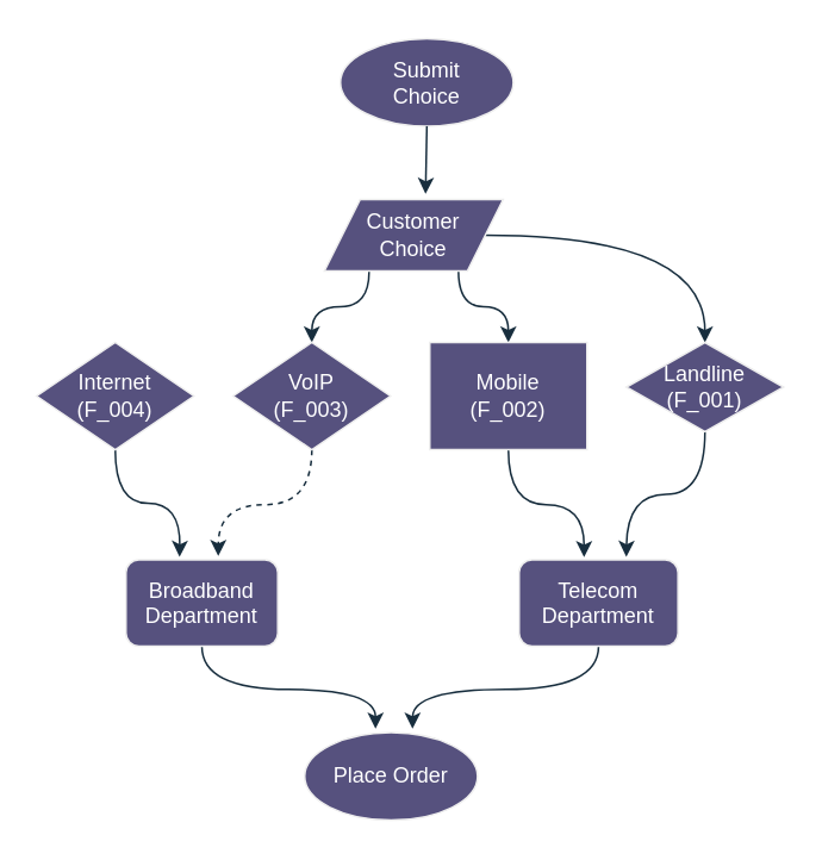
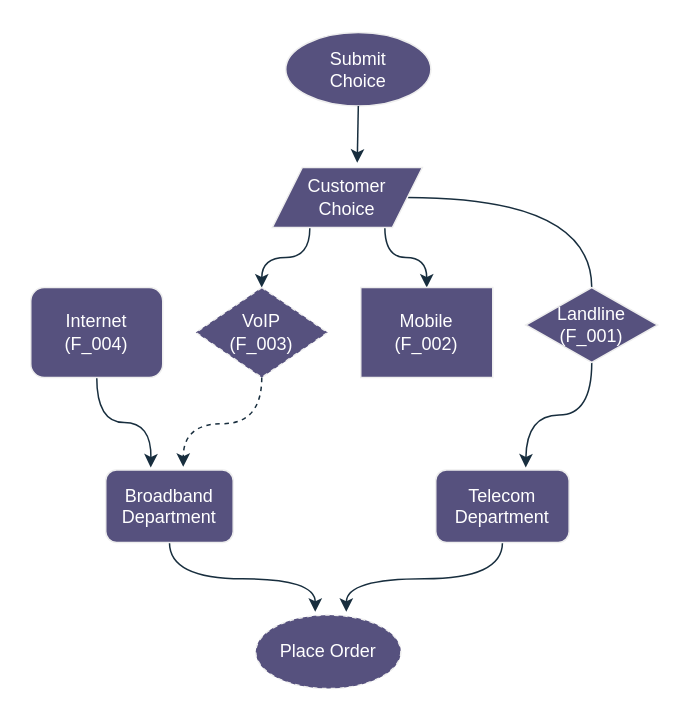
  <mxCell id="0" />
  <mxCell id="1" style="background=red;" parent="0" />
  <mxCell id="2" value="Submit&lt;br&gt;Choice" style="ellipse;whiteSpace=wrap;html=1;strokeColor=#EEEEEE;fontColor=#FFFFFF;fillColor=#56517E;" vertex="1" parent="1"><mxGeometry x="190.005" y="20.997" width="96.75" height="49.026" as="geometry" /></mxCell>
  <mxCell id="3" style="edgeStyle=orthogonalEdgeStyle;rounded=0;orthogonalLoop=1;jettySize=auto;html=1;exitX=0.25;exitY=1;exitDx=0;exitDy=0;entryX=0.5;entryY=0;entryDx=0;entryDy=0;strokeColor=#182E3E;curved=1;" edge="1" parent="1" source="6" target="14"><mxGeometry relative="1" as="geometry" /></mxCell>
  <mxCell id="4" style="edgeStyle=orthogonalEdgeStyle;rounded=0;orthogonalLoop=1;jettySize=auto;html=1;exitX=0.75;exitY=1;exitDx=0;exitDy=0;entryX=0.5;entryY=0;entryDx=0;entryDy=0;strokeColor=#182E3E;curved=1;" edge="1" parent="1" source="6" target="8"><mxGeometry relative="1" as="geometry" /></mxCell>
- <mxCell id="5" style="edgeStyle=orthogonalEdgeStyle;rounded=0;orthogonalLoop=1;jettySize=auto;html=1;exitX=1;exitY=0.5;exitDx=0;exitDy=0;entryX=0.5;entryY=0;entryDx=0;entryDy=0;strokeColor=#182E3E;curved=1;" edge="1" parent="1" source="6" target="10"><mxGeometry relative="1" as="geometry" /></mxCell>
+ <mxCell id="5" style="edgeStyle=orthogonalEdgeStyle;rounded=0;orthogonalLoop=1;jettySize=auto;html=1;exitX=1;exitY=0.5;exitDx=0;exitDy=0;entryX=0.5;entryY=0;entryDx=0;entryDy=0;strokeColor=#182E3E;curved=1;endArrow=none;" edge="1" parent="1" source="6" target="10"><mxGeometry relative="1" as="geometry" /></mxCell>
  <mxCell id="6" value="Customer&lt;br&gt;Choice" style="shape=parallelogram;perimeter=parallelogramPerimeter;whiteSpace=wrap;html=1;fixedSize=1;strokeColor=#EEEEEE;fontColor=#FFFFFF;fillColor=#56517E;" vertex="1" parent="1"><mxGeometry x="181.06" y="111" width="100" height="40" as="geometry" /></mxCell>
- <mxCell id="7" style="edgeStyle=orthogonalEdgeStyle;rounded=0;orthogonalLoop=1;jettySize=auto;html=1;exitX=0.5;exitY=1;exitDx=0;exitDy=0;entryX=0.409;entryY=-0.03;entryDx=0;entryDy=0;entryPerimeter=0;strokeColor=#182E3E;curved=1;" edge="1" parent="1" source="8" target="18"><mxGeometry relative="1" as="geometry" /></mxCell>
  <mxCell id="8" value="&lt;div&gt;Mobile&lt;/div&gt;&lt;div&gt;(F_002)&lt;/div&gt;" style="whiteSpace=wrap;html=1;strokeColor=#EEEEEE;fontColor=#FFFFFF;fillColor=#56517E;rounded=0;" vertex="1" parent="1"><mxGeometry x="240" y="191" width="88" height="60" as="geometry" /></mxCell>
  <mxCell id="9" style="edgeStyle=orthogonalEdgeStyle;rounded=0;orthogonalLoop=1;jettySize=auto;html=1;strokeColor=#182E3E;curved=1;" edge="1" parent="1" source="10"><mxGeometry relative="1" as="geometry"><mxPoint x="350" y="311" as="targetPoint" /></mxGeometry></mxCell>
  <mxCell id="10" value="&lt;div&gt;Landline&lt;/div&gt;&lt;div&gt;(F_001)&lt;/div&gt;" style="rhombus;whiteSpace=wrap;html=1;strokeColor=#EEEEEE;fontColor=#FFFFFF;fillColor=#56517E;" vertex="1" parent="1"><mxGeometry x="350" y="191" width="88" height="50" as="geometry" /></mxCell>
  <mxCell id="11" style="rounded=0;orthogonalLoop=1;jettySize=auto;html=1;exitX=0.5;exitY=1;exitDx=0;exitDy=0;strokeColor=#182E3E;edgeStyle=orthogonalEdgeStyle;curved=1;" edge="1" parent="1" source="12"><mxGeometry relative="1" as="geometry"><mxPoint x="100" y="311" as="targetPoint" /></mxGeometry></mxCell>
- <mxCell id="12" value="&lt;div&gt;Internet&lt;/div&gt;&lt;div&gt;(F_004)&lt;/div&gt;" style="rhombus;whiteSpace=wrap;html=1;strokeColor=#EEEEEE;fontColor=#FFFFFF;fillColor=#56517E;" vertex="1" parent="1"><mxGeometry x="20" y="191" width="88" height="60" as="geometry" /></mxCell>
+ <mxCell id="12" value="&lt;div&gt;Internet&lt;/div&gt;&lt;div&gt;(F_004)&lt;/div&gt;" style="whiteSpace=wrap;html=1;strokeColor=#EEEEEE;fontColor=#FFFFFF;fillColor=#56517E;rounded=1;" vertex="1" parent="1"><mxGeometry x="20" y="191" width="88" height="60" as="geometry" /></mxCell>
  <mxCell id="13" style="edgeStyle=orthogonalEdgeStyle;rounded=0;orthogonalLoop=1;jettySize=auto;html=1;exitX=0.5;exitY=1;exitDx=0;exitDy=0;strokeColor=#182E3E;curved=1;entryX=0.608;entryY=-0.044;entryDx=0;entryDy=0;entryPerimeter=0;dashed=1;" edge="1" parent="1" source="14" target="16"><mxGeometry relative="1" as="geometry"><mxPoint x="120" y="311" as="targetPoint" /></mxGeometry></mxCell>
- <mxCell id="14" value="&lt;div&gt;VoIP&lt;/div&gt;&lt;div&gt;(F_003)&lt;/div&gt;" style="rhombus;whiteSpace=wrap;html=1;strokeColor=#EEEEEE;fontColor=#FFFFFF;fillColor=#56517E;" vertex="1" parent="1"><mxGeometry x="130" y="191" width="88" height="60" as="geometry" /></mxCell>
+ <mxCell id="14" value="&lt;div&gt;VoIP&lt;/div&gt;&lt;div&gt;(F_003)&lt;/div&gt;" style="rhombus;whiteSpace=wrap;html=1;strokeColor=#EEEEEE;fontColor=#FFFFFF;fillColor=#56517E;dashed=1;" vertex="1" parent="1"><mxGeometry x="130" y="191" width="88" height="60" as="geometry" /></mxCell>
  <mxCell id="15" style="edgeStyle=orthogonalEdgeStyle;rounded=0;orthogonalLoop=1;jettySize=auto;html=1;exitX=0.5;exitY=1;exitDx=0;exitDy=0;strokeColor=#182E3E;curved=1;entryX=0.41;entryY=-0.045;entryDx=0;entryDy=0;entryPerimeter=0;" edge="1" parent="1" source="16" target="19"><mxGeometry relative="1" as="geometry"><mxPoint x="210" y="401" as="targetPoint" /></mxGeometry></mxCell>
  <mxCell id="16" value="Broadband&#10;Department" style="rounded=1;strokeColor=#EEEEEE;fillColor=#56517E;fontColor=#FFFFFF;labelBackgroundColor=none;" vertex="1" parent="1"><mxGeometry x="70" y="312.62" width="84.96" height="48.38" as="geometry" /></mxCell>
  <mxCell id="17" style="edgeStyle=orthogonalEdgeStyle;rounded=0;orthogonalLoop=1;jettySize=auto;html=1;exitX=0.5;exitY=1;exitDx=0;exitDy=0;entryX=0.624;entryY=-0.045;entryDx=0;entryDy=0;entryPerimeter=0;strokeColor=#182E3E;curved=1;" edge="1" parent="1" source="18" target="19"><mxGeometry relative="1" as="geometry" /></mxCell>
  <mxCell id="18" value="Telecom&#10;Department" style="rounded=1;strokeColor=#EEEEEE;fillColor=#56517E;fontColor=#FFFFFF;labelBackgroundColor=none;" vertex="1" parent="1"><mxGeometry x="290" y="312.62" width="88.94" height="48.38" as="geometry" /></mxCell>
- <mxCell id="19" value="Place Order" style="ellipse;whiteSpace=wrap;html=1;strokeColor=#EEEEEE;fontColor=#FFFFFF;fillColor=#56517E;" vertex="1" parent="1"><mxGeometry x="169.995" y="409.377" width="96.75" height="49.026" as="geometry" /></mxCell>
+ <mxCell id="19" value="Place Order" style="ellipse;whiteSpace=wrap;html=1;strokeColor=#EEEEEE;fontColor=#FFFFFF;fillColor=#56517E;dashed=1;" vertex="1" parent="1"><mxGeometry x="169.995" y="409.377" width="96.75" height="49.026" as="geometry" /></mxCell>
  <mxCell id="20" value="" style="endArrow=classic;html=1;rounded=0;strokeColor=#182E3E;entryX=0.566;entryY=-0.079;entryDx=0;entryDy=0;entryPerimeter=0;" edge="1" parent="1" source="2" target="6"><mxGeometry width="50" height="50" relative="1" as="geometry"><mxPoint x="238.38" y="100.023" as="sourcePoint" /><mxPoint x="238" y="101" as="targetPoint" /></mxGeometry></mxCell>
